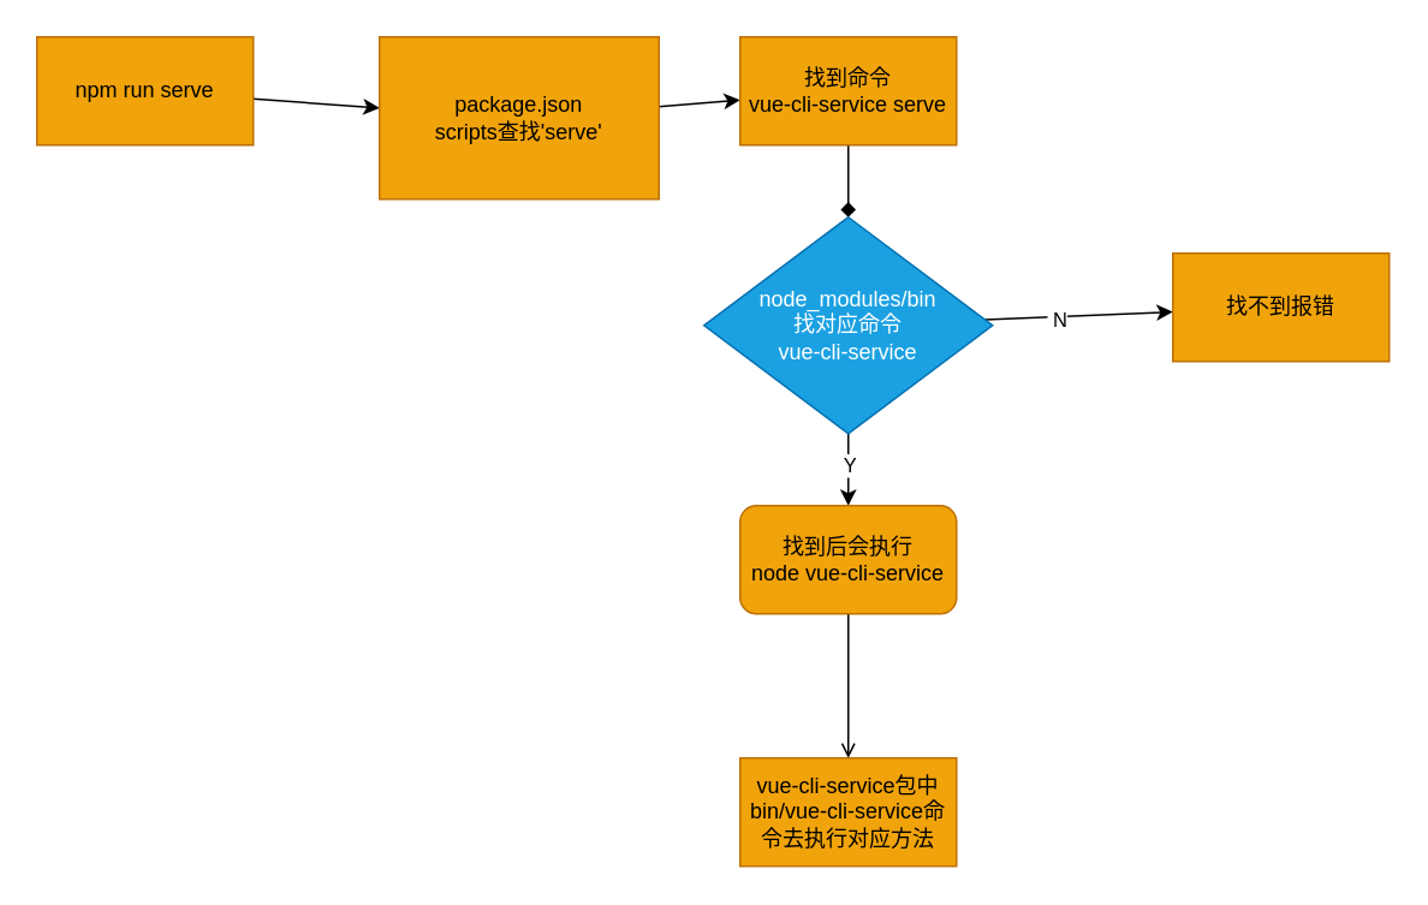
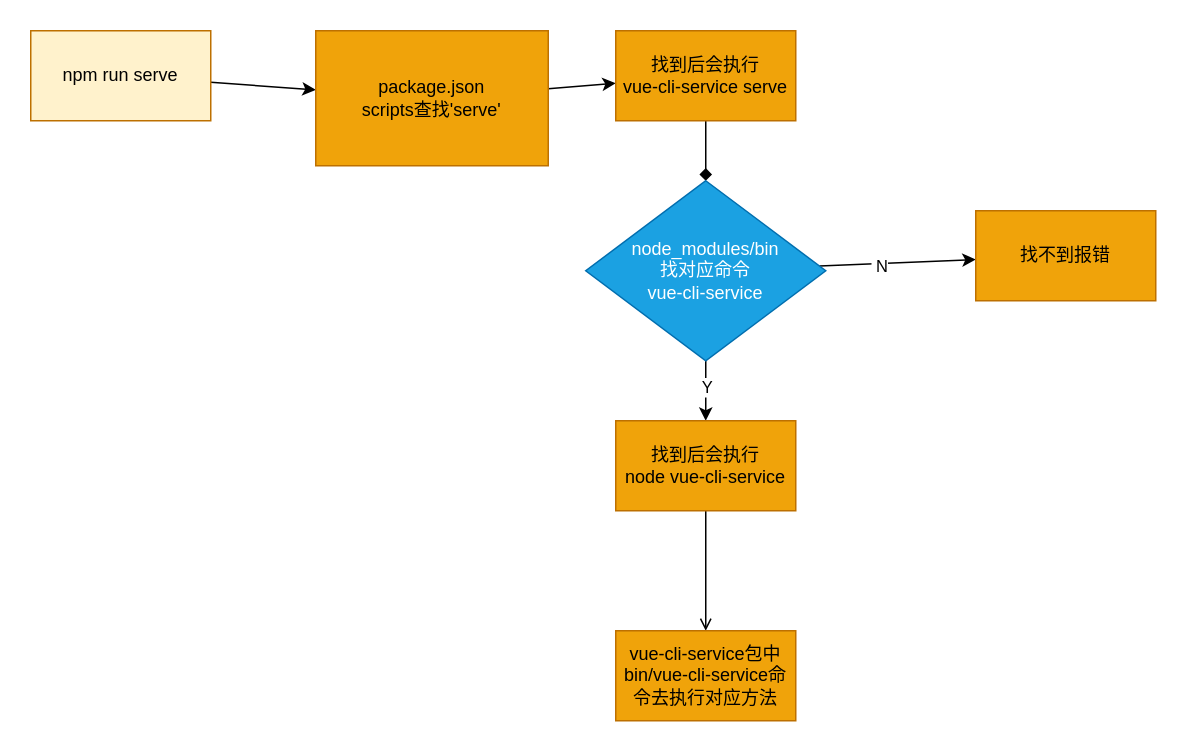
  <mxCell id="0" />
  <mxCell id="1" parent="0" />
  <mxCell id="2" value="" style="edgeStyle=none;html=1;" edge="1" parent="1" source="3" target="5"><mxGeometry relative="1" as="geometry" /></mxCell>
- <mxCell id="3" value="npm run serve" style="rounded=0;whiteSpace=wrap;html=1;fillColor=#f0a30a;fontColor=#000000;strokeColor=#BD7000;" vertex="1" parent="1"><mxGeometry x="20" y="20" width="120" height="60" as="geometry" /></mxCell>
+ <mxCell id="3" value="npm run serve" style="rounded=0;whiteSpace=wrap;html=1;fillColor=#fff2cc;fontColor=#000000;strokeColor=#BD7000;" vertex="1" parent="1"><mxGeometry x="20" y="20" width="120" height="60" as="geometry" /></mxCell>
  <mxCell id="4" value="" style="edgeStyle=none;html=1;" edge="1" parent="1" source="5" target="7"><mxGeometry relative="1" as="geometry" /></mxCell>
  <mxCell id="5" value="package.json&lt;br&gt;scripts查找'serve'" style="whiteSpace=wrap;html=1;rounded=0;fillColor=#f0a30a;fontColor=#000000;strokeColor=#BD7000;" vertex="1" parent="1"><mxGeometry x="210" y="20" width="155" height="90" as="geometry" /></mxCell>
  <mxCell id="6" value="" style="edgeStyle=none;html=1;endArrow=diamond;" edge="1" parent="1" source="7" target="12"><mxGeometry relative="1" as="geometry" /></mxCell>
- <mxCell id="7" value="找到命令&lt;br&gt;vue-cli-service serve" style="whiteSpace=wrap;html=1;rounded=0;fillColor=#f0a30a;fontColor=#000000;strokeColor=#BD7000;" vertex="1" parent="1"><mxGeometry x="410" y="20" width="120" height="60" as="geometry" /></mxCell>
+ <mxCell id="7" value="找到后会执行&lt;br&gt;vue-cli-service serve" style="whiteSpace=wrap;html=1;rounded=0;fillColor=#f0a30a;fontColor=#000000;strokeColor=#BD7000;" vertex="1" parent="1"><mxGeometry x="410" y="20" width="120" height="60" as="geometry" /></mxCell>
  <mxCell id="8" value="" style="edgeStyle=none;html=1;" edge="1" parent="1" source="12" target="13"><mxGeometry relative="1" as="geometry" /></mxCell>
  <mxCell id="9" value="&amp;nbsp;N" style="edgeLabel;html=1;align=center;verticalAlign=middle;resizable=0;points=[];" vertex="1" connectable="0" parent="8"><mxGeometry x="-0.24" relative="1" as="geometry"><mxPoint y="1" as="offset" /></mxGeometry></mxCell>
  <mxCell id="10" value="" style="edgeStyle=none;html=1;" edge="1" parent="1" source="12" target="15"><mxGeometry relative="1" as="geometry" /></mxCell>
  <mxCell id="11" value="Y" style="edgeLabel;html=1;align=center;verticalAlign=middle;resizable=0;points=[];" vertex="1" connectable="0" parent="10"><mxGeometry x="-0.15" relative="1" as="geometry"><mxPoint as="offset" /></mxGeometry></mxCell>
  <mxCell id="12" value="node_modules/bin&lt;br&gt;找对应命令&lt;br&gt;vue-cli-service" style="rhombus;whiteSpace=wrap;html=1;rounded=0;fillColor=#1ba1e2;fontColor=#ffffff;strokeColor=#006EAF;" vertex="1" parent="1"><mxGeometry x="390" y="120" width="160" height="120" as="geometry" /></mxCell>
  <mxCell id="13" value="找不到报错" style="whiteSpace=wrap;html=1;rounded=0;fillColor=#f0a30a;fontColor=#000000;strokeColor=#BD7000;" vertex="1" parent="1"><mxGeometry x="650" y="140" width="120" height="60" as="geometry" /></mxCell>
  <mxCell id="14" value="" style="edgeStyle=none;html=1;endArrow=open;" edge="1" parent="1" source="15" target="16"><mxGeometry relative="1" as="geometry" /></mxCell>
- <mxCell id="15" value="找到后会执行&lt;br&gt;node vue-cli-service" style="whiteSpace=wrap;html=1;fillColor=#f0a30a;fontColor=#000000;strokeColor=#BD7000;rounded=1;" vertex="1" parent="1"><mxGeometry x="410" y="280" width="120" height="60" as="geometry" /></mxCell>
+ <mxCell id="15" value="找到后会执行&lt;br&gt;node vue-cli-service" style="whiteSpace=wrap;html=1;rounded=0;fillColor=#f0a30a;fontColor=#000000;strokeColor=#BD7000;" vertex="1" parent="1"><mxGeometry x="410" y="280" width="120" height="60" as="geometry" /></mxCell>
  <mxCell id="16" value="vue-cli-service包中&lt;br&gt;bin/vue-cli-service命令去执行对应方法" style="whiteSpace=wrap;html=1;rounded=0;fillColor=#f0a30a;fontColor=#000000;strokeColor=#BD7000;" vertex="1" parent="1"><mxGeometry x="410" y="420" width="120" height="60" as="geometry" /></mxCell>
